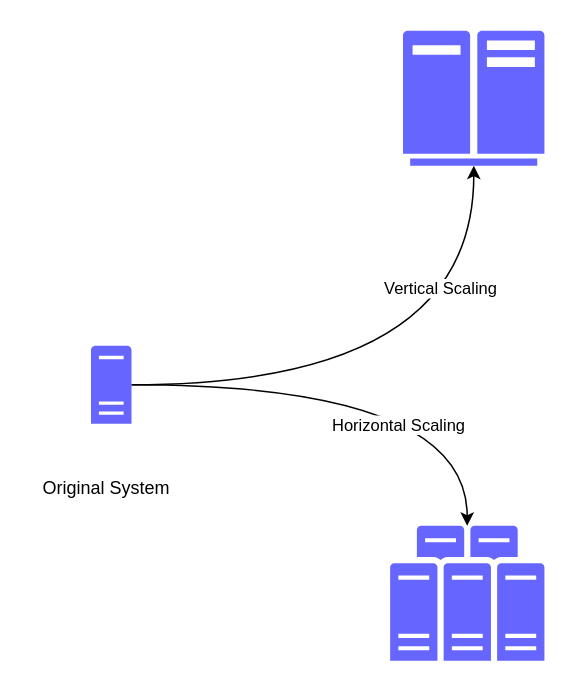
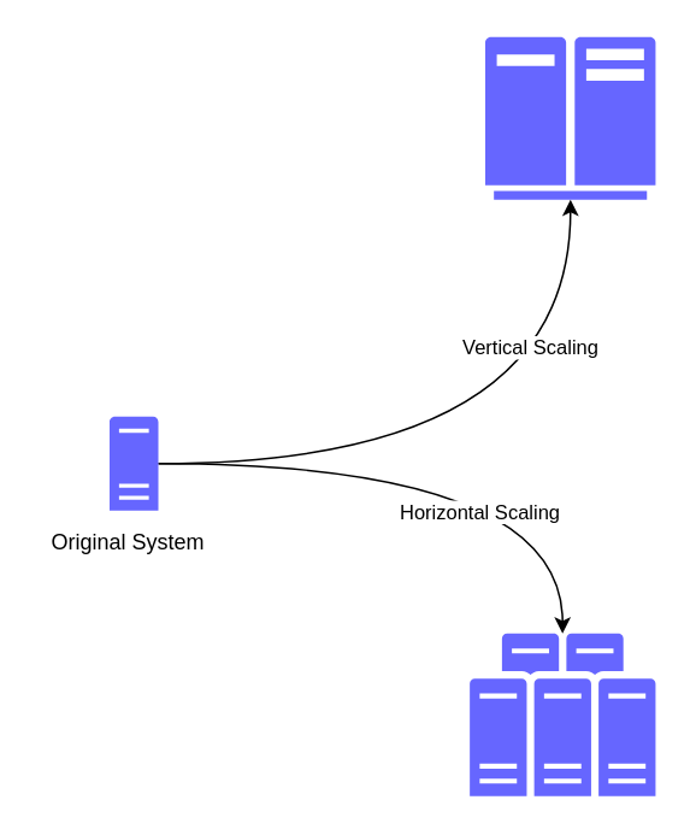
  <mxCell id="0" />
  <mxCell id="1" parent="0" />
  <mxCell id="2" style="edgeStyle=orthogonalEdgeStyle;rounded=0;orthogonalLoop=1;jettySize=auto;html=1;curved=1;" edge="1" parent="1" source="6" target="7"><mxGeometry relative="1" as="geometry" /></mxCell>
  <mxCell id="3" value="Vertical Scaling" style="edgeLabel;html=1;align=center;verticalAlign=middle;resizable=0;points=[];" vertex="1" connectable="0" parent="2"><mxGeometry x="0.567" y="23" relative="1" as="geometry"><mxPoint as="offset" /></mxGeometry></mxCell>
  <mxCell id="4" style="edgeStyle=orthogonalEdgeStyle;curved=1;rounded=0;orthogonalLoop=1;jettySize=auto;html=1;" edge="1" parent="1" source="6" target="8"><mxGeometry relative="1" as="geometry"><mxPoint x="340" y="410" as="targetPoint" /></mxGeometry></mxCell>
  <mxCell id="5" value="Horizontal Scaling" style="edgeLabel;html=1;align=center;verticalAlign=middle;resizable=0;points=[];" vertex="1" connectable="0" parent="4"><mxGeometry x="0.114" y="-26" relative="1" as="geometry"><mxPoint as="offset" /></mxGeometry></mxCell>
  <mxCell id="6" value="" style="pointerEvents=1;shadow=0;dashed=0;html=1;strokeColor=none;labelPosition=center;verticalLabelPosition=bottom;verticalAlign=top;outlineConnect=0;align=center;shape=mxgraph.office.servers.physical_host;fillColor=#6666FF;" vertex="1" parent="1"><mxGeometry x="60" y="230" width="27" height="52" as="geometry" /></mxCell>
  <mxCell id="7" value="" style="pointerEvents=1;shadow=0;dashed=0;html=1;strokeColor=none;labelPosition=center;verticalLabelPosition=bottom;verticalAlign=top;outlineConnect=0;align=center;shape=mxgraph.office.servers.mainframe_host;fillColor=#6666FF;" vertex="1" parent="1"><mxGeometry x="268" y="20" width="94.29" height="90" as="geometry" /></mxCell>
  <mxCell id="8" value="" style="pointerEvents=1;shadow=0;dashed=0;html=1;strokeColor=none;labelPosition=center;verticalLabelPosition=bottom;verticalAlign=top;outlineConnect=0;align=center;shape=mxgraph.office.servers.physical_host_farm;fillColor=#6666FF;" vertex="1" parent="1"><mxGeometry x="259.43" y="350" width="102.86" height="90" as="geometry" /></mxCell>
- <mxCell id="9" value="Original System" style="text;html=1;align=center;verticalAlign=middle;resizable=0;points=[];autosize=1;" vertex="1" parent="1"><mxGeometry x="20" y="315" width="100" height="20" as="geometry" /></mxCell>
+ <mxCell id="9" value="Original System" style="text;html=1;align=center;verticalAlign=middle;resizable=0;points=[];autosize=1;" vertex="1" parent="1"><mxGeometry x="20" y="290" width="100" height="20" as="geometry" /></mxCell>
